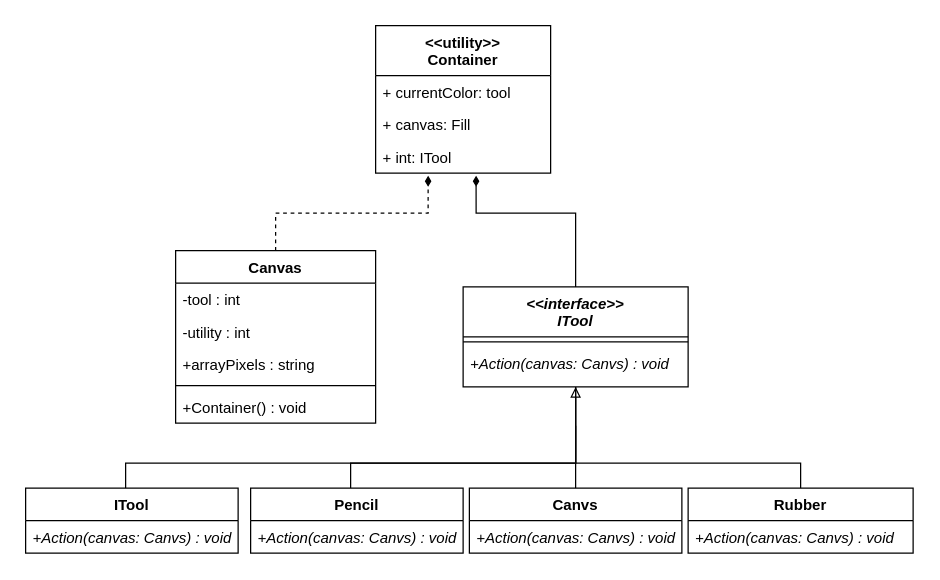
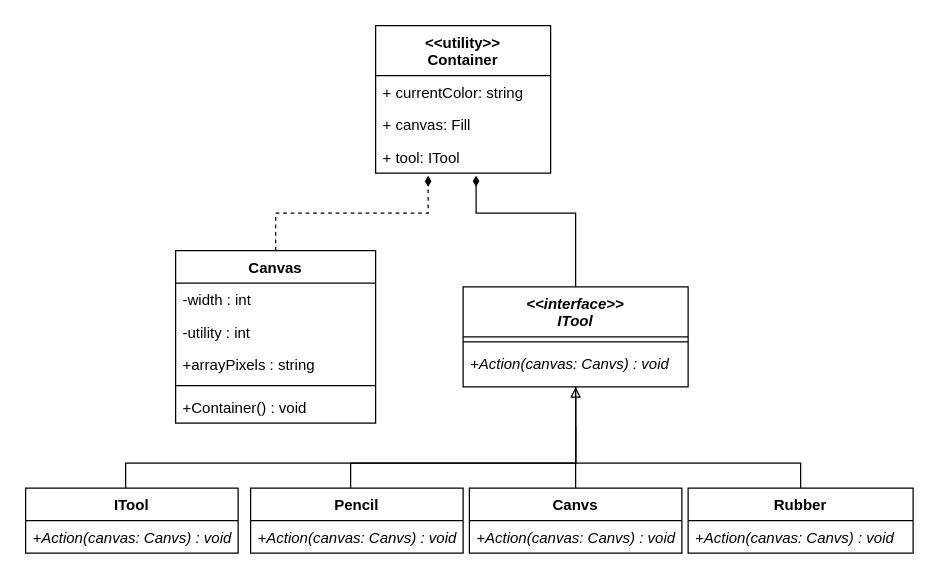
  <mxCell id="0" />
  <mxCell id="1" parent="0" />
  <mxCell id="2" style="edgeStyle=orthogonalEdgeStyle;rounded=0;orthogonalLoop=1;jettySize=auto;html=1;exitX=0.5;exitY=0;exitDx=0;exitDy=0;entryX=0.3;entryY=1.077;entryDx=0;entryDy=0;entryPerimeter=0;endArrow=diamondThin;endFill=1;dashed=1;" parent="1" source="3" target="28" edge="1"><mxGeometry relative="1" as="geometry"><Array as="points"><mxPoint x="220" y="170" /><mxPoint x="342" y="170" /></Array></mxGeometry></mxCell>
  <mxCell id="3" value="Сanvas" style="swimlane;fontStyle=1;align=center;verticalAlign=top;childLayout=stackLayout;horizontal=1;startSize=26;horizontalStack=0;resizeParent=1;resizeLast=0;collapsible=1;marginBottom=0;rounded=0;shadow=0;strokeWidth=1;" parent="1" vertex="1"><mxGeometry x="140" y="200" width="160" height="138" as="geometry"><mxRectangle x="230" y="140" width="160" height="26" as="alternateBounds" /></mxGeometry></mxCell>
- <mxCell id="4" value="-tool : int" style="text;align=left;verticalAlign=top;spacingLeft=4;spacingRight=4;overflow=hidden;rotatable=0;points=[[0,0.5],[1,0.5]];portConstraint=eastwest;" parent="3" vertex="1"><mxGeometry y="26" width="160" height="26" as="geometry" /></mxCell>
+ <mxCell id="4" value="-width : int" style="text;align=left;verticalAlign=top;spacingLeft=4;spacingRight=4;overflow=hidden;rotatable=0;points=[[0,0.5],[1,0.5]];portConstraint=eastwest;" parent="3" vertex="1"><mxGeometry y="26" width="160" height="26" as="geometry" /></mxCell>
  <mxCell id="5" value="-utility : int" style="text;align=left;verticalAlign=top;spacingLeft=4;spacingRight=4;overflow=hidden;rotatable=0;points=[[0,0.5],[1,0.5]];portConstraint=eastwest;rounded=0;shadow=0;html=0;" parent="3" vertex="1"><mxGeometry y="52" width="160" height="26" as="geometry" /></mxCell>
  <mxCell id="6" value="+arrayPixels : string" style="text;align=left;verticalAlign=top;spacingLeft=4;spacingRight=4;overflow=hidden;rotatable=0;points=[[0,0.5],[1,0.5]];portConstraint=eastwest;rounded=0;shadow=0;html=0;" parent="3" vertex="1"><mxGeometry y="78" width="160" height="26" as="geometry" /></mxCell>
  <mxCell id="7" value="" style="line;html=1;strokeWidth=1;align=left;verticalAlign=middle;spacingTop=-1;spacingLeft=3;spacingRight=3;rotatable=0;labelPosition=right;points=[];portConstraint=eastwest;" parent="3" vertex="1"><mxGeometry y="104" width="160" height="8" as="geometry" /></mxCell>
  <mxCell id="8" value="+Container() : void" style="text;align=left;verticalAlign=top;spacingLeft=4;spacingRight=4;overflow=hidden;rotatable=0;points=[[0,0.5],[1,0.5]];portConstraint=eastwest;" parent="3" vertex="1"><mxGeometry y="112" width="160" height="26" as="geometry" /></mxCell>
  <mxCell id="9" style="edgeStyle=orthogonalEdgeStyle;rounded=0;orthogonalLoop=1;jettySize=auto;html=1;exitX=0.5;exitY=0;exitDx=0;exitDy=0;entryX=0.574;entryY=1.077;entryDx=0;entryDy=0;entryPerimeter=0;endArrow=diamondThin;endFill=1;" parent="1" source="10" target="28" edge="1"><mxGeometry relative="1" as="geometry"><Array as="points"><mxPoint x="460" y="170" /><mxPoint x="380" y="170" /></Array></mxGeometry></mxCell>
  <mxCell id="10" value="&lt;&lt;interface&gt;&gt;&#10;ITool" style="swimlane;fontStyle=3;align=center;verticalAlign=top;childLayout=stackLayout;horizontal=1;startSize=40;horizontalStack=0;resizeParent=1;resizeLast=0;collapsible=1;marginBottom=0;rounded=0;shadow=0;strokeWidth=1;" parent="1" vertex="1"><mxGeometry x="370" y="229" width="180" height="80" as="geometry"><mxRectangle x="230" y="140" width="160" height="26" as="alternateBounds" /></mxGeometry></mxCell>
  <mxCell id="11" value="" style="line;html=1;strokeWidth=1;align=left;verticalAlign=middle;spacingTop=-1;spacingLeft=3;spacingRight=3;rotatable=0;labelPosition=right;points=[];portConstraint=eastwest;" parent="10" vertex="1"><mxGeometry y="40" width="180" height="8" as="geometry" /></mxCell>
  <mxCell id="12" value="+Action(canvas: Canvs) : void" style="text;align=left;verticalAlign=top;spacingLeft=4;spacingRight=4;overflow=hidden;rotatable=0;points=[[0,0.5],[1,0.5]];portConstraint=eastwest;fontStyle=2" parent="10" vertex="1"><mxGeometry y="48" width="180" height="26" as="geometry" /></mxCell>
  <mxCell id="13" style="edgeStyle=orthogonalEdgeStyle;rounded=0;orthogonalLoop=1;jettySize=auto;html=1;entryX=0.5;entryY=1;entryDx=0;entryDy=0;endArrow=none;endFill=0;" parent="1" source="14" target="10" edge="1"><mxGeometry relative="1" as="geometry"><Array as="points"><mxPoint x="280" y="370" /><mxPoint x="460" y="370" /></Array></mxGeometry></mxCell>
  <mxCell id="14" value="Pencil" style="swimlane;fontStyle=1;align=center;verticalAlign=top;childLayout=stackLayout;horizontal=1;startSize=26;horizontalStack=0;resizeParent=1;resizeLast=0;collapsible=1;marginBottom=0;rounded=0;shadow=0;strokeWidth=1;" parent="1" vertex="1"><mxGeometry x="200" y="390" width="170" height="52" as="geometry"><mxRectangle x="230" y="140" width="160" height="26" as="alternateBounds" /></mxGeometry></mxCell>
  <mxCell id="15" value="+Action(canvas: Canvs) : void" style="text;align=left;verticalAlign=top;spacingLeft=4;spacingRight=4;overflow=hidden;rotatable=0;points=[[0,0.5],[1,0.5]];portConstraint=eastwest;fontStyle=2" vertex="1" parent="14"><mxGeometry y="26" width="170" height="26" as="geometry" /></mxCell>
  <mxCell id="16" style="edgeStyle=orthogonalEdgeStyle;rounded=0;orthogonalLoop=1;jettySize=auto;html=1;entryX=0.5;entryY=1;entryDx=0;entryDy=0;endArrow=block;endFill=0;" parent="1" source="17" target="10" edge="1"><mxGeometry relative="1" as="geometry" /></mxCell>
  <mxCell id="17" value="Canvs" style="swimlane;fontStyle=1;align=center;verticalAlign=top;childLayout=stackLayout;horizontal=1;startSize=26;horizontalStack=0;resizeParent=1;resizeLast=0;collapsible=1;marginBottom=0;rounded=0;shadow=0;strokeWidth=1;" parent="1" vertex="1"><mxGeometry x="375" y="390" width="170" height="52" as="geometry"><mxRectangle x="230" y="140" width="160" height="26" as="alternateBounds" /></mxGeometry></mxCell>
  <mxCell id="18" value="+Action(canvas: Canvs) : void" style="text;align=left;verticalAlign=top;spacingLeft=4;spacingRight=4;overflow=hidden;rotatable=0;points=[[0,0.5],[1,0.5]];portConstraint=eastwest;fontStyle=2" vertex="1" parent="17"><mxGeometry y="26" width="170" height="26" as="geometry" /></mxCell>
  <mxCell id="19" style="edgeStyle=orthogonalEdgeStyle;rounded=0;orthogonalLoop=1;jettySize=auto;html=1;entryX=0.5;entryY=1;entryDx=0;entryDy=0;endArrow=none;endFill=0;" parent="1" source="20" target="10" edge="1"><mxGeometry relative="1" as="geometry"><Array as="points"><mxPoint x="100" y="370" /><mxPoint x="460" y="370" /></Array></mxGeometry></mxCell>
  <mxCell id="20" value="ITool" style="swimlane;fontStyle=1;align=center;verticalAlign=top;childLayout=stackLayout;horizontal=1;startSize=26;horizontalStack=0;resizeParent=1;resizeLast=0;collapsible=1;marginBottom=0;rounded=0;shadow=0;strokeWidth=1;" parent="1" vertex="1"><mxGeometry x="20" y="390" width="170" height="52" as="geometry"><mxRectangle x="230" y="140" width="160" height="26" as="alternateBounds" /></mxGeometry></mxCell>
  <mxCell id="21" value="+Action(canvas: Canvs) : void" style="text;align=left;verticalAlign=top;spacingLeft=4;spacingRight=4;overflow=hidden;rotatable=0;points=[[0,0.5],[1,0.5]];portConstraint=eastwest;fontStyle=2" vertex="1" parent="20"><mxGeometry y="26" width="170" height="26" as="geometry" /></mxCell>
  <mxCell id="22" style="edgeStyle=orthogonalEdgeStyle;rounded=0;orthogonalLoop=1;jettySize=auto;html=1;endArrow=none;endFill=0;" parent="1" source="23" edge="1"><mxGeometry relative="1" as="geometry"><mxPoint x="460" y="340" as="targetPoint" /><Array as="points"><mxPoint x="640" y="370" /><mxPoint x="460" y="370" /></Array></mxGeometry></mxCell>
  <mxCell id="23" value="Rubber" style="swimlane;fontStyle=1;align=center;verticalAlign=top;childLayout=stackLayout;horizontal=1;startSize=26;horizontalStack=0;resizeParent=1;resizeLast=0;collapsible=1;marginBottom=0;rounded=0;shadow=0;strokeWidth=1;" parent="1" vertex="1"><mxGeometry x="550" y="390" width="180" height="52" as="geometry"><mxRectangle x="230" y="140" width="160" height="26" as="alternateBounds" /></mxGeometry></mxCell>
  <mxCell id="24" value="+Action(canvas: Canvs) : void" style="text;align=left;verticalAlign=top;spacingLeft=4;spacingRight=4;overflow=hidden;rotatable=0;points=[[0,0.5],[1,0.5]];portConstraint=eastwest;fontStyle=2" vertex="1" parent="23"><mxGeometry y="26" width="180" height="26" as="geometry" /></mxCell>
  <mxCell id="25" value="&lt;&lt;utility&gt;&gt;&#10;Container" style="swimlane;fontStyle=1;childLayout=stackLayout;horizontal=1;startSize=40;fillColor=none;horizontalStack=0;resizeParent=1;resizeParentMax=0;resizeLast=0;collapsible=1;marginBottom=0;" parent="1" vertex="1"><mxGeometry x="300" y="20" width="140" height="118" as="geometry"><mxRectangle x="350" y="40" width="90" height="30" as="alternateBounds" /></mxGeometry></mxCell>
- <mxCell id="26" value="+ currentColor: tool" style="text;strokeColor=none;fillColor=none;align=left;verticalAlign=top;spacingLeft=4;spacingRight=4;overflow=hidden;rotatable=0;points=[[0,0.5],[1,0.5]];portConstraint=eastwest;" parent="25" vertex="1"><mxGeometry y="40" width="140" height="26" as="geometry" /></mxCell>
+ <mxCell id="26" value="+ currentColor: string" style="text;strokeColor=none;fillColor=none;align=left;verticalAlign=top;spacingLeft=4;spacingRight=4;overflow=hidden;rotatable=0;points=[[0,0.5],[1,0.5]];portConstraint=eastwest;" parent="25" vertex="1"><mxGeometry y="40" width="140" height="26" as="geometry" /></mxCell>
  <mxCell id="27" value="+ canvas: Fill" style="text;strokeColor=none;fillColor=none;align=left;verticalAlign=top;spacingLeft=4;spacingRight=4;overflow=hidden;rotatable=0;points=[[0,0.5],[1,0.5]];portConstraint=eastwest;" parent="25" vertex="1"><mxGeometry y="66" width="140" height="26" as="geometry" /></mxCell>
- <mxCell id="28" value="+ int: ITool" style="text;strokeColor=none;fillColor=none;align=left;verticalAlign=top;spacingLeft=4;spacingRight=4;overflow=hidden;rotatable=0;points=[[0,0.5],[1,0.5]];portConstraint=eastwest;" parent="25" vertex="1"><mxGeometry y="92" width="140" height="26" as="geometry" /></mxCell>
+ <mxCell id="28" value="+ tool: ITool" style="text;strokeColor=none;fillColor=none;align=left;verticalAlign=top;spacingLeft=4;spacingRight=4;overflow=hidden;rotatable=0;points=[[0,0.5],[1,0.5]];portConstraint=eastwest;" parent="25" vertex="1"><mxGeometry y="92" width="140" height="26" as="geometry" /></mxCell>
